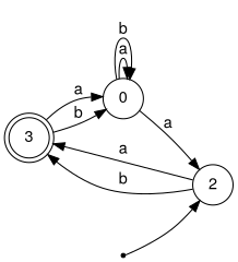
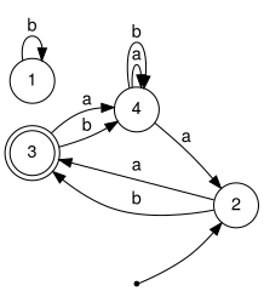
  digraph {
    fontname="Helvetica,Arial,sans-serif"
    rankdir=LR
    node [fontname="Helvetica,Arial,sans-serif" shape=circle]
    edge [fontname="Helvetica,Arial,sans-serif"]
    3 [shape=doublecircle]
-   4 [label=0]
+   4
    2
+   1
    nowhere [shape=point]
    3 -> 4 [label=a]
    3 -> 4 [label=b]
    4 -> 4 [label=a]
    4 -> 4 [label=b]
    4 -> 2 [label=a]
    2 -> 3 [label=a]
    2 -> 3 [label=b]
+   1 -> 1 [label=b]
    nowhere -> 2
  }
